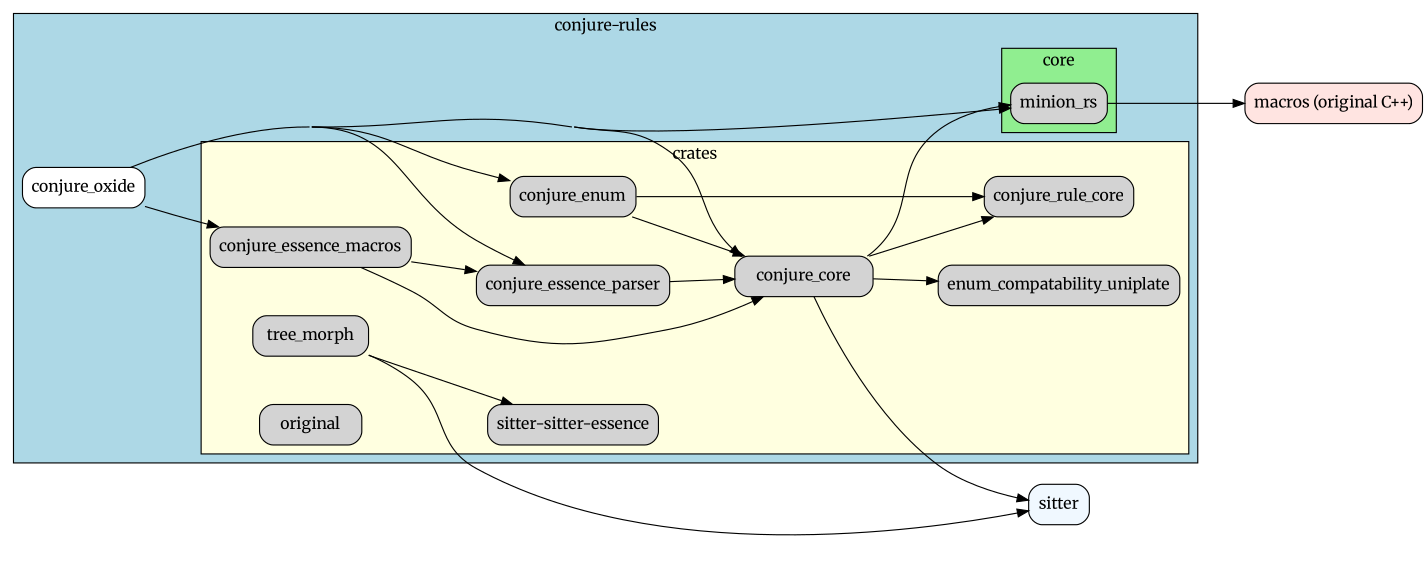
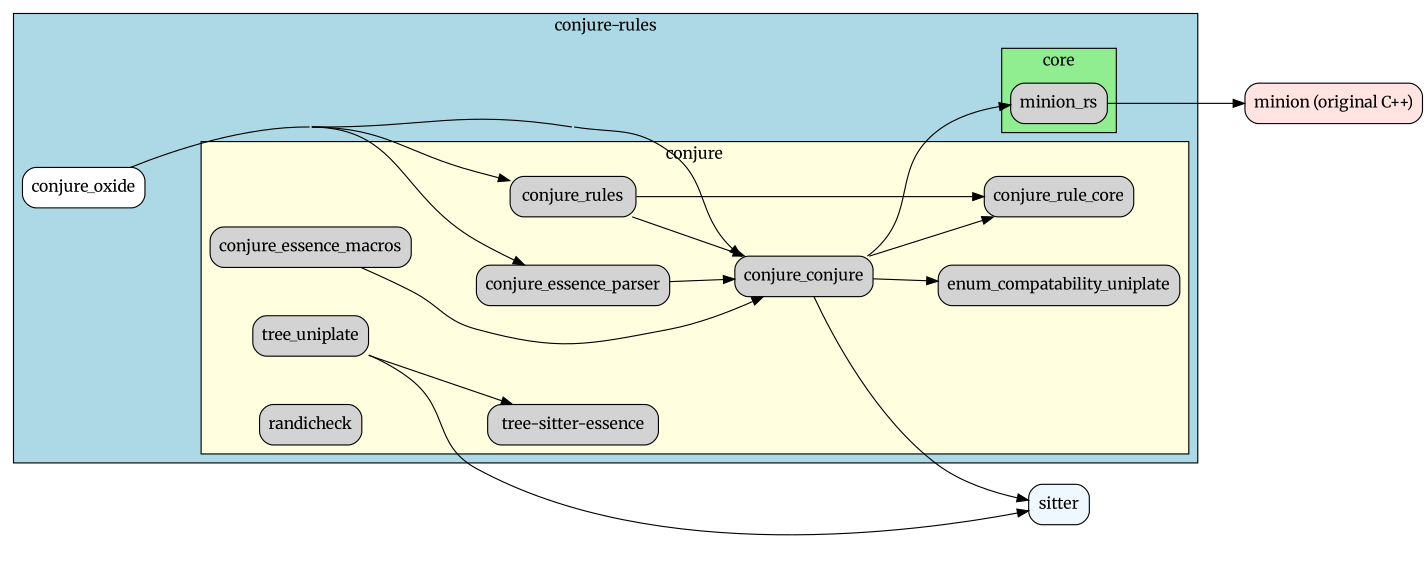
  digraph {
    beautify=true
    concentrate=true
    fontname=Merriweather
    nodesep=0.6
    rankdir=LR
    ranksep=0.8
    splines=true
    node [fillcolor=lightgrey fontname=Merriweather shape=box style="rounded,filled"]
    edge [fontname=Merriweather]
-   conjure_core
-   conjure_rules [label=conjure_enum]
+   conjure_core [label=conjure_conjure]
+   conjure_rules
    n3 [label=conjure_rule_core]
    conjure_essence_macros
    conjure_essence_parser
-   "tree-sitter-essence" [label="sitter-sitter-essence"]
-   tree_morph
-   randicheck [label=original]
+   "tree-sitter-essence"
+   tree_morph [label=tree_uniplate]
+   randicheck
    n9 [label=enum_compatability_uniplate]
    minion_rs
    conjure_oxide [fillcolor=white]
    n12 [fillcolor=aliceblue label=sitter]
-   "minion (original C++)" [fillcolor=mistyrose label="macros (original C++)"]
+   "minion (original C++)" [fillcolor=mistyrose]
    subgraph cluster_1 {
      cluster=true
      fillcolor=lightblue
      label="conjure-rules"
      style=filled
      conjure_oxide
      subgraph cluster_2 {
        cluster=true
        fillcolor=lightyellow
-       label=crates
+       label=conjure
        style=filled
        conjure_core
        conjure_rules
        n3
        conjure_essence_macros
        conjure_essence_parser
        "tree-sitter-essence"
        tree_morph
        randicheck
        n9
      }
      subgraph cluster_3 {
        cluster=true
        fillcolor="#90EE90"
        label=core
        style=filled
        minion_rs
      }
    }
    conjure_core -> n3
    conjure_core -> n9
    conjure_core -> minion_rs
    conjure_core -> n12
    conjure_rules -> conjure_core
    conjure_rules -> n3
    conjure_essence_macros -> conjure_core
-   conjure_essence_macros -> conjure_essence_parser
    conjure_essence_parser -> conjure_core
    tree_morph -> "tree-sitter-essence"
    tree_morph -> n12
    minion_rs -> "minion (original C++)"
    conjure_oxide -> conjure_core
    conjure_oxide -> conjure_rules
-   conjure_oxide -> conjure_essence_macros
    conjure_oxide -> conjure_essence_parser
-   conjure_oxide -> minion_rs
  }
